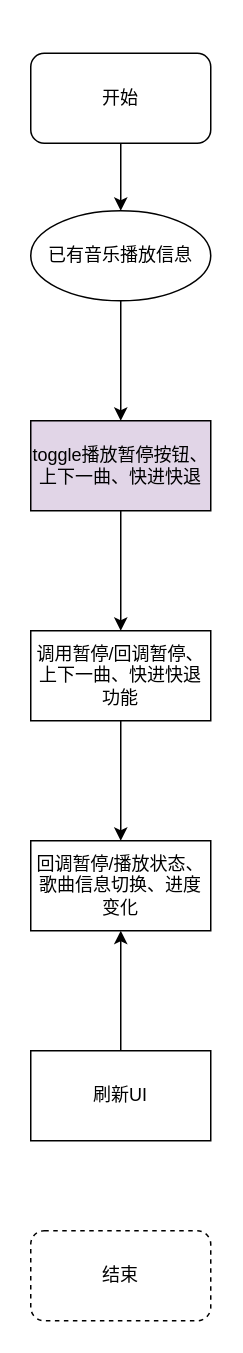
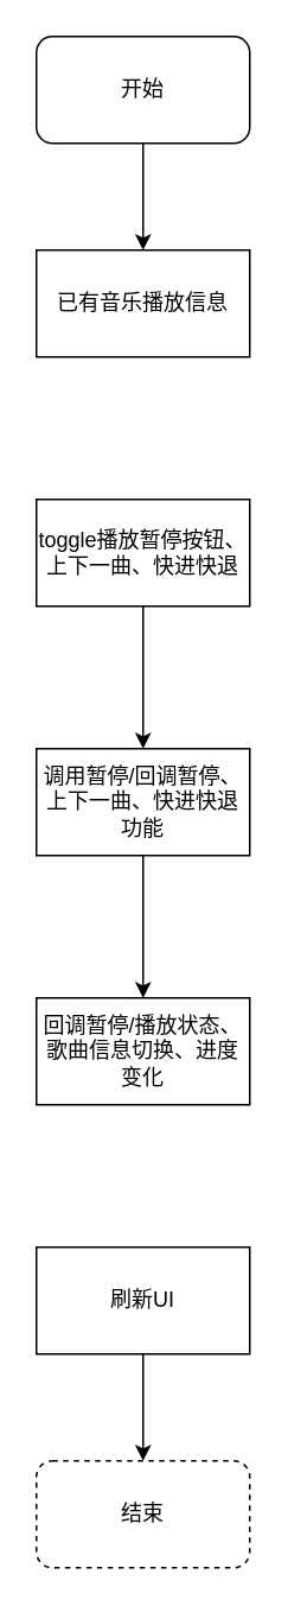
  <mxCell id="0" />
  <mxCell id="1" parent="0" />
  <mxCell id="2" value="" style="edgeStyle=orthogonalEdgeStyle;rounded=0;orthogonalLoop=1;jettySize=auto;html=1;" edge="1" parent="1" source="3" target="5"><mxGeometry relative="1" as="geometry" /></mxCell>
- <mxCell id="3" value="开始" style="rounded=1;whiteSpace=wrap;html=1;" vertex="1" parent="1"><mxGeometry x="20" y="35" width="120" height="60" as="geometry" /></mxCell>
- <mxCell id="4" value="" style="edgeStyle=orthogonalEdgeStyle;rounded=0;orthogonalLoop=1;jettySize=auto;html=1;" edge="1" parent="1" source="5" target="7"><mxGeometry relative="1" as="geometry" /></mxCell>
- <mxCell id="5" value="已有音乐播放信息" style="ellipse;whiteSpace=wrap;html=1;" vertex="1" parent="1"><mxGeometry x="20" y="140" width="120" height="60" as="geometry" /></mxCell>
+ <mxCell id="3" value="开始" style="rounded=1;whiteSpace=wrap;html=1;" vertex="1" parent="1"><mxGeometry x="20" y="20" width="120" height="60" as="geometry" /></mxCell>
+ <mxCell id="5" value="已有音乐播放信息" style="rounded=0;whiteSpace=wrap;html=1;" vertex="1" parent="1"><mxGeometry x="20" y="140" width="120" height="60" as="geometry" /></mxCell>
  <mxCell id="6" value="" style="edgeStyle=orthogonalEdgeStyle;rounded=0;orthogonalLoop=1;jettySize=auto;html=1;" edge="1" parent="1" source="7" target="9"><mxGeometry relative="1" as="geometry" /></mxCell>
- <mxCell id="7" value="toggle播放暂停按钮、上下一曲、快进快退" style="rounded=0;whiteSpace=wrap;html=1;fillColor=#e1d5e7;" vertex="1" parent="1"><mxGeometry x="20" y="280" width="120" height="60" as="geometry" /></mxCell>
+ <mxCell id="7" value="toggle播放暂停按钮、上下一曲、快进快退" style="rounded=0;whiteSpace=wrap;html=1;" vertex="1" parent="1"><mxGeometry x="20" y="280" width="120" height="60" as="geometry" /></mxCell>
  <mxCell id="8" value="" style="edgeStyle=orthogonalEdgeStyle;rounded=0;orthogonalLoop=1;jettySize=auto;html=1;" edge="1" parent="1" source="9" target="10"><mxGeometry relative="1" as="geometry" /></mxCell>
  <mxCell id="9" value="调用暂停/回调暂停、上下一曲、快进快退功能" style="rounded=0;whiteSpace=wrap;html=1;" vertex="1" parent="1"><mxGeometry x="20" y="420" width="120" height="60" as="geometry" /></mxCell>
  <mxCell id="10" value="回调暂停/播放状态、歌曲信息切换、进度变化" style="rounded=0;whiteSpace=wrap;html=1;" vertex="1" parent="1"><mxGeometry x="20" y="560" width="120" height="60" as="geometry" /></mxCell>
- <mxCell id="11" value="" style="edgeStyle=orthogonalEdgeStyle;rounded=0;orthogonalLoop=1;jettySize=auto;html=1;" edge="1" parent="1" source="12" target="10"><mxGeometry relative="1" as="geometry" /></mxCell>
+ <mxCell id="11" value="" style="edgeStyle=orthogonalEdgeStyle;rounded=0;orthogonalLoop=1;jettySize=auto;html=1;" edge="1" parent="1" source="12" target="13"><mxGeometry relative="1" as="geometry" /></mxCell>
  <mxCell id="12" value="刷新UI" style="rounded=0;whiteSpace=wrap;html=1;" vertex="1" parent="1"><mxGeometry x="20" y="700" width="120" height="60" as="geometry" /></mxCell>
  <mxCell id="13" value="结束" style="rounded=1;whiteSpace=wrap;html=1;dashed=1;" vertex="1" parent="1"><mxGeometry x="20" y="820" width="120" height="60" as="geometry" /></mxCell>
